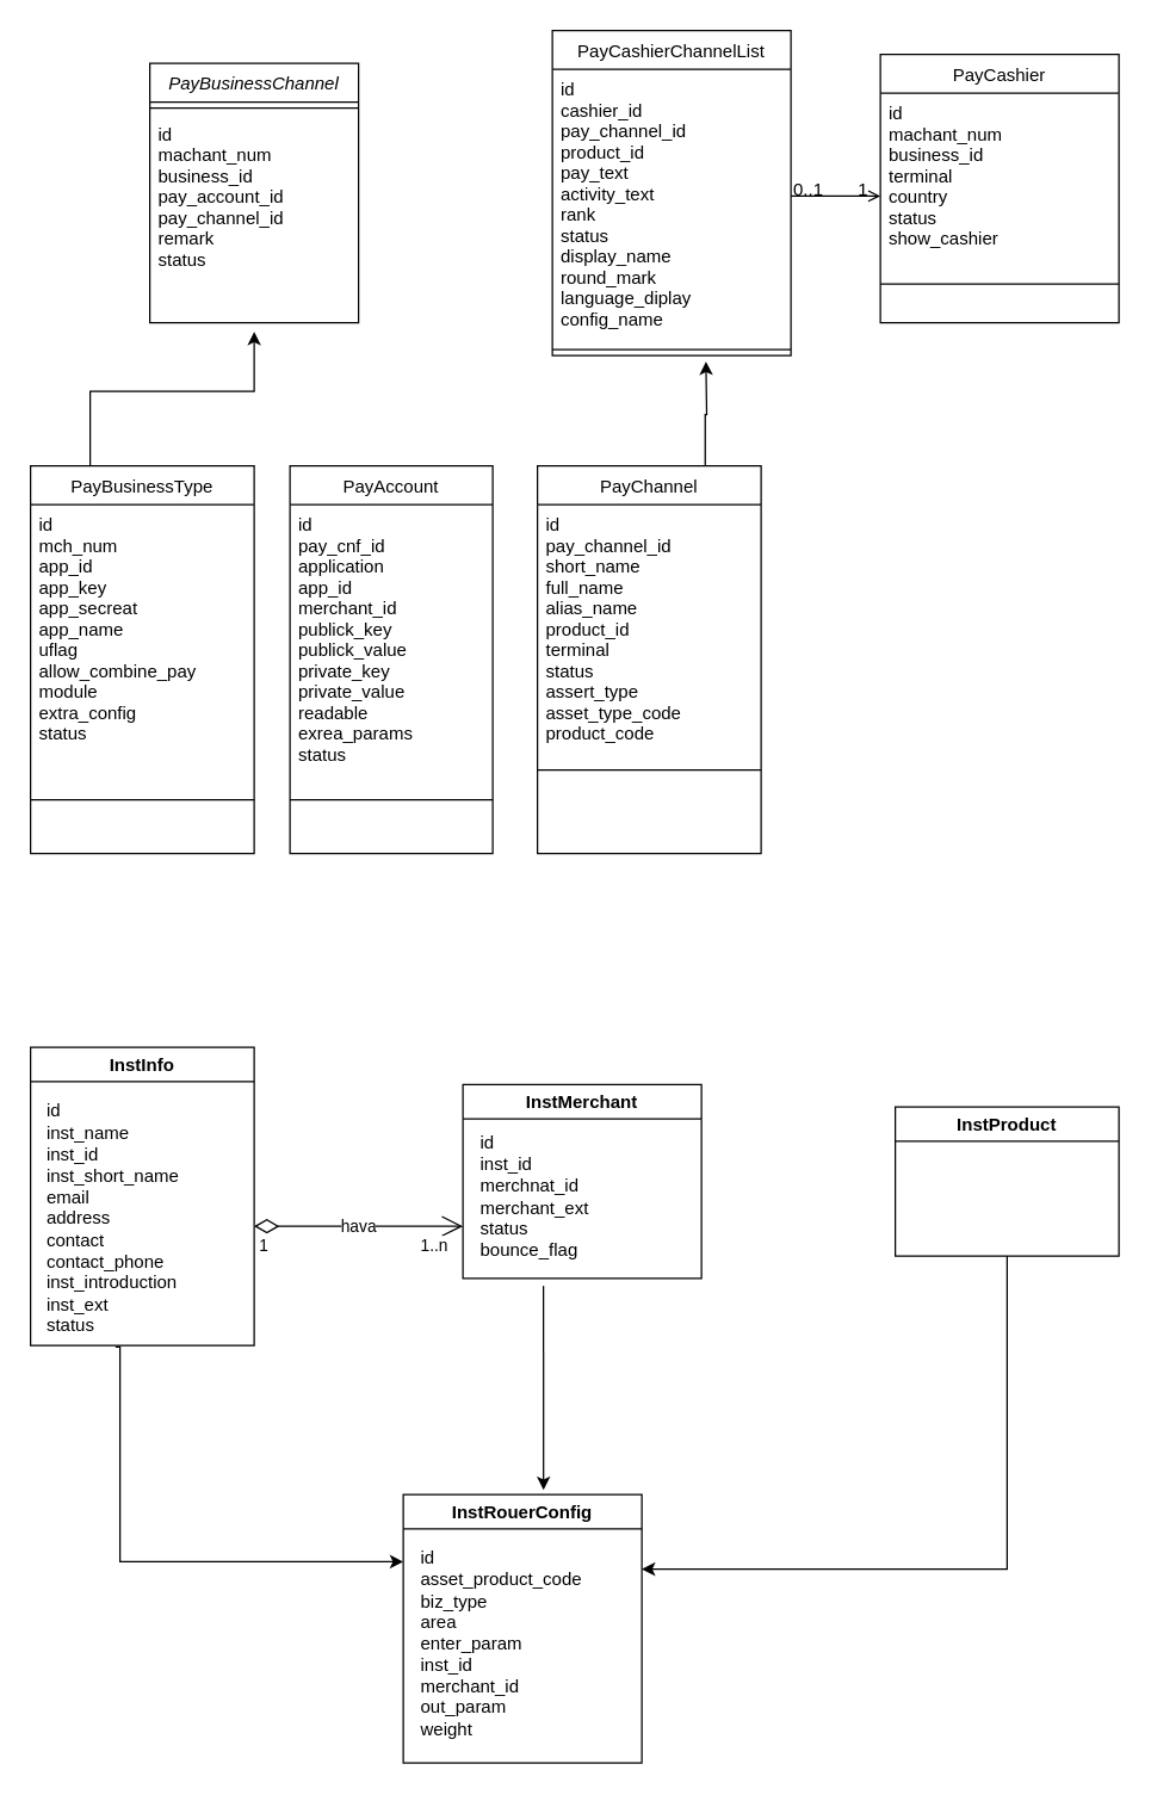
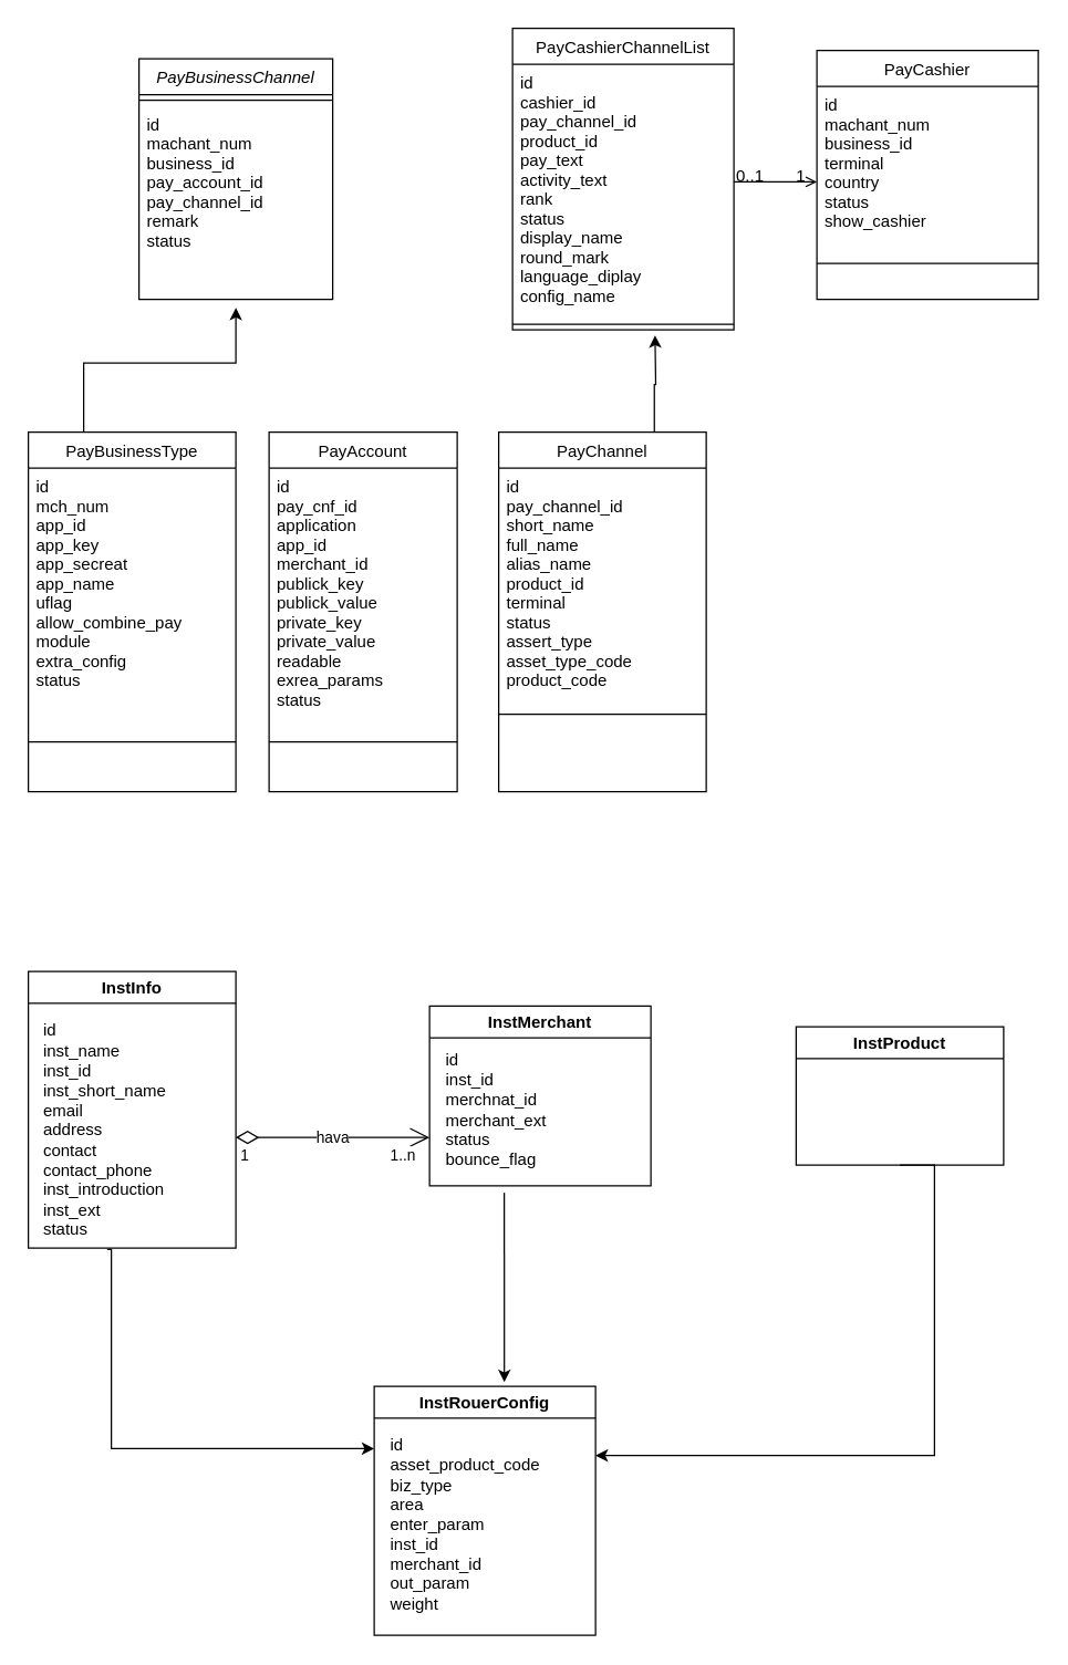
  <mxCell id="0" />
  <mxCell id="1" parent="0" />
  <mxCell id="2" value="PayBusinessChannel" style="swimlane;fontStyle=2;align=center;verticalAlign=top;childLayout=stackLayout;horizontal=1;startSize=26;horizontalStack=0;resizeParent=1;resizeLast=0;collapsible=1;marginBottom=0;rounded=0;shadow=0;strokeWidth=1;" parent="1" vertex="1"><mxGeometry x="100" y="42" width="140" height="174" as="geometry"><mxRectangle x="230" y="140" width="160" height="26" as="alternateBounds" /></mxGeometry></mxCell>
  <mxCell id="3" value="" style="line;html=1;strokeWidth=1;align=left;verticalAlign=middle;spacingTop=-1;spacingLeft=3;spacingRight=3;rotatable=0;labelPosition=right;points=[];portConstraint=eastwest;" parent="2" vertex="1"><mxGeometry y="26" width="140" height="8" as="geometry" /></mxCell>
  <mxCell id="4" value="id&#10;machant_num&#10;business_id&#10;pay_account_id&#10;pay_channel_id&#10;remark&#10;status" style="text;align=left;verticalAlign=top;spacingLeft=4;spacingRight=4;overflow=hidden;rotatable=0;points=[[0,0.5],[1,0.5]];portConstraint=eastwest;" parent="2" vertex="1"><mxGeometry y="34" width="140" height="116" as="geometry" /></mxCell>
  <mxCell id="5" style="edgeStyle=orthogonalEdgeStyle;rounded=0;orthogonalLoop=1;jettySize=auto;html=1;exitX=0.75;exitY=0;exitDx=0;exitDy=0;" edge="1" parent="1" source="6"><mxGeometry relative="1" as="geometry"><mxPoint x="473" y="242" as="targetPoint" /></mxGeometry></mxCell>
  <mxCell id="6" value="PayChannel" style="swimlane;fontStyle=0;align=center;verticalAlign=top;childLayout=stackLayout;horizontal=1;startSize=26;horizontalStack=0;resizeParent=1;resizeLast=0;collapsible=1;marginBottom=0;rounded=0;shadow=0;strokeWidth=1;" parent="1" vertex="1"><mxGeometry x="360" y="312" width="150" height="260" as="geometry"><mxRectangle x="130" y="380" width="160" height="26" as="alternateBounds" /></mxGeometry></mxCell>
  <mxCell id="7" value="id&#10;pay_channel_id&#10;short_name&#10;full_name&#10;alias_name&#10;product_id&#10;terminal&#10;status&#10;assert_type&#10;asset_type_code&#10;product_code&#10;" style="text;align=left;verticalAlign=top;spacingLeft=4;spacingRight=4;overflow=hidden;rotatable=0;points=[[0,0.5],[1,0.5]];portConstraint=eastwest;" parent="6" vertex="1"><mxGeometry y="26" width="150" height="174" as="geometry" /></mxCell>
  <mxCell id="8" value="" style="line;html=1;strokeWidth=1;align=left;verticalAlign=middle;spacingTop=-1;spacingLeft=3;spacingRight=3;rotatable=0;labelPosition=right;points=[];portConstraint=eastwest;" parent="6" vertex="1"><mxGeometry y="200" width="150" height="8" as="geometry" /></mxCell>
  <mxCell id="9" value="PayAccount" style="swimlane;fontStyle=0;align=center;verticalAlign=top;childLayout=stackLayout;horizontal=1;startSize=26;horizontalStack=0;resizeParent=1;resizeLast=0;collapsible=1;marginBottom=0;rounded=0;shadow=0;strokeWidth=1;" parent="1" vertex="1"><mxGeometry x="194" y="312" width="136" height="260" as="geometry"><mxRectangle x="340" y="380" width="170" height="26" as="alternateBounds" /></mxGeometry></mxCell>
  <mxCell id="10" value="id&#10;pay_cnf_id&#10;application&#10;app_id&#10;merchant_id&#10;publick_key&#10;publick_value&#10;private_key&#10;private_value&#10;readable&#10;exrea_params&#10;status&#10;" style="text;align=left;verticalAlign=top;spacingLeft=4;spacingRight=4;overflow=hidden;rotatable=0;points=[[0,0.5],[1,0.5]];portConstraint=eastwest;" parent="9" vertex="1"><mxGeometry y="26" width="136" height="194" as="geometry" /></mxCell>
  <mxCell id="11" value="" style="line;html=1;strokeWidth=1;align=left;verticalAlign=middle;spacingTop=-1;spacingLeft=3;spacingRight=3;rotatable=0;labelPosition=right;points=[];portConstraint=eastwest;" parent="9" vertex="1"><mxGeometry y="220" width="136" height="8" as="geometry" /></mxCell>
  <mxCell id="12" value="PayCashier" style="swimlane;fontStyle=0;align=center;verticalAlign=top;childLayout=stackLayout;horizontal=1;startSize=26;horizontalStack=0;resizeParent=1;resizeLast=0;collapsible=1;marginBottom=0;rounded=0;shadow=0;strokeWidth=1;" parent="1" vertex="1"><mxGeometry x="590" y="36" width="160" height="180" as="geometry"><mxRectangle x="550" y="140" width="160" height="26" as="alternateBounds" /></mxGeometry></mxCell>
  <mxCell id="13" value="id&#10;machant_num&#10;business_id&#10;terminal&#10;country&#10;status&#10;show_cashier&#10;" style="text;align=left;verticalAlign=top;spacingLeft=4;spacingRight=4;overflow=hidden;rotatable=0;points=[[0,0.5],[1,0.5]];portConstraint=eastwest;" parent="12" vertex="1"><mxGeometry y="26" width="160" height="124" as="geometry" /></mxCell>
  <mxCell id="14" value="" style="line;html=1;strokeWidth=1;align=left;verticalAlign=middle;spacingTop=-1;spacingLeft=3;spacingRight=3;rotatable=0;labelPosition=right;points=[];portConstraint=eastwest;" parent="12" vertex="1"><mxGeometry y="150" width="160" height="8" as="geometry" /></mxCell>
  <mxCell id="15" value="" style="endArrow=open;shadow=0;strokeWidth=1;rounded=0;endFill=1;edgeStyle=elbowEdgeStyle;elbow=vertical;" parent="1" source="23" target="12" edge="1"><mxGeometry x="0.5" y="41" relative="1" as="geometry"><mxPoint x="340" y="144" as="sourcePoint" /><mxPoint x="500" y="144" as="targetPoint" /><mxPoint x="-40" y="32" as="offset" /></mxGeometry></mxCell>
  <mxCell id="16" value="0..1" style="resizable=0;align=left;verticalAlign=bottom;labelBackgroundColor=none;fontSize=12;" parent="15" connectable="0" vertex="1"><mxGeometry x="-1" relative="1" as="geometry"><mxPoint y="4" as="offset" /></mxGeometry></mxCell>
  <mxCell id="17" value="1" style="resizable=0;align=right;verticalAlign=bottom;labelBackgroundColor=none;fontSize=12;" parent="15" connectable="0" vertex="1"><mxGeometry x="1" relative="1" as="geometry"><mxPoint x="-7" y="4" as="offset" /></mxGeometry></mxCell>
  <mxCell id="18" style="edgeStyle=orthogonalEdgeStyle;rounded=0;orthogonalLoop=1;jettySize=auto;html=1;exitX=0.25;exitY=0;exitDx=0;exitDy=0;" edge="1" parent="1" source="19"><mxGeometry relative="1" as="geometry"><mxPoint x="170" y="222" as="targetPoint" /><Array as="points"><mxPoint x="60" y="312" /><mxPoint x="60" y="262" /><mxPoint x="170" y="262" /></Array></mxGeometry></mxCell>
  <mxCell id="19" value="PayBusinessType" style="swimlane;fontStyle=0;align=center;verticalAlign=top;childLayout=stackLayout;horizontal=1;startSize=26;horizontalStack=0;resizeParent=1;resizeLast=0;collapsible=1;marginBottom=0;rounded=0;shadow=0;strokeWidth=1;" vertex="1" parent="1"><mxGeometry x="20" y="312" width="150" height="260" as="geometry"><mxRectangle x="340" y="380" width="170" height="26" as="alternateBounds" /></mxGeometry></mxCell>
  <mxCell id="20" value="id&#10;mch_num&#10;app_id&#10;app_key&#10;app_secreat&#10;app_name&#10;uflag&#10;allow_combine_pay&#10;module&#10;extra_config&#10;status&#10;&#10;" style="text;align=left;verticalAlign=top;spacingLeft=4;spacingRight=4;overflow=hidden;rotatable=0;points=[[0,0.5],[1,0.5]];portConstraint=eastwest;" vertex="1" parent="19"><mxGeometry y="26" width="150" height="194" as="geometry" /></mxCell>
  <mxCell id="21" value="" style="line;html=1;strokeWidth=1;align=left;verticalAlign=middle;spacingTop=-1;spacingLeft=3;spacingRight=3;rotatable=0;labelPosition=right;points=[];portConstraint=eastwest;" vertex="1" parent="19"><mxGeometry y="220" width="150" height="8" as="geometry" /></mxCell>
  <mxCell id="22" value="PayCashierChannelList" style="swimlane;fontStyle=0;align=center;verticalAlign=top;childLayout=stackLayout;horizontal=1;startSize=26;horizontalStack=0;resizeParent=1;resizeLast=0;collapsible=1;marginBottom=0;rounded=0;shadow=0;strokeWidth=1;" vertex="1" parent="1"><mxGeometry x="370" y="20" width="160" height="218" as="geometry"><mxRectangle x="550" y="140" width="160" height="26" as="alternateBounds" /></mxGeometry></mxCell>
  <mxCell id="23" value="id&#10;cashier_id&#10;pay_channel_id&#10;product_id&#10;pay_text&#10;activity_text&#10;rank&#10;status&#10;display_name&#10;round_mark&#10;language_diplay&#10;config_name&#10;" style="text;align=left;verticalAlign=top;spacingLeft=4;spacingRight=4;overflow=hidden;rotatable=0;points=[[0,0.5],[1,0.5]];portConstraint=eastwest;" vertex="1" parent="22"><mxGeometry y="26" width="160" height="184" as="geometry" /></mxCell>
  <mxCell id="24" value="" style="line;html=1;strokeWidth=1;align=left;verticalAlign=middle;spacingTop=-1;spacingLeft=3;spacingRight=3;rotatable=0;labelPosition=right;points=[];portConstraint=eastwest;" vertex="1" parent="22"><mxGeometry y="210" width="160" height="8" as="geometry" /></mxCell>
  <mxCell id="25" value="InstInfo" style="swimlane;" vertex="1" parent="1"><mxGeometry x="20" y="702" width="150" height="200" as="geometry" /></mxCell>
  <mxCell id="26" value="&lt;div style=&quot;text-align: left;&quot;&gt;&lt;span style=&quot;background-color: initial;&quot;&gt;id&lt;/span&gt;&lt;/div&gt;&lt;div style=&quot;text-align: left;&quot;&gt;&lt;span style=&quot;background-color: initial;&quot;&gt;inst_name&lt;/span&gt;&lt;/div&gt;&lt;div style=&quot;text-align: left;&quot;&gt;&lt;span style=&quot;background-color: initial;&quot;&gt;inst_id&lt;/span&gt;&lt;/div&gt;&lt;div style=&quot;text-align: left;&quot;&gt;&lt;span style=&quot;background-color: initial;&quot;&gt;inst_short_name&lt;/span&gt;&lt;/div&gt;&lt;div style=&quot;text-align: left;&quot;&gt;&lt;span style=&quot;background-color: initial;&quot;&gt;email&lt;/span&gt;&lt;/div&gt;&lt;div style=&quot;text-align: left;&quot;&gt;&lt;span style=&quot;background-color: initial;&quot;&gt;address&lt;/span&gt;&lt;/div&gt;&lt;div style=&quot;text-align: left;&quot;&gt;&lt;span style=&quot;background-color: initial;&quot;&gt;contact&lt;br&gt;contact_phone&lt;/span&gt;&lt;/div&gt;&lt;div style=&quot;text-align: left;&quot;&gt;inst_introduction&lt;/div&gt;&lt;div style=&quot;text-align: left;&quot;&gt;inst_ext&lt;/div&gt;&lt;div style=&quot;text-align: left;&quot;&gt;status&lt;/div&gt;" style="text;html=1;align=center;verticalAlign=middle;resizable=0;points=[];autosize=1;strokeColor=none;fillColor=none;" vertex="1" parent="25"><mxGeometry y="30" width="110" height="170" as="geometry" /></mxCell>
  <mxCell id="27" value="InstMerchant" style="swimlane;" vertex="1" parent="1"><mxGeometry x="310" y="727" width="160" height="130" as="geometry" /></mxCell>
  <mxCell id="28" value="id&lt;br&gt;inst_id&lt;br&gt;merchnat_id&lt;br&gt;merchant_ext&lt;br&gt;status&lt;br&gt;bounce_flag" style="text;html=1;strokeColor=none;fillColor=none;align=left;verticalAlign=middle;whiteSpace=wrap;rounded=0;" vertex="1" parent="27"><mxGeometry x="10" y="30" width="120" height="90" as="geometry" /></mxCell>
- <mxCell id="29" value="InstProduct" style="swimlane;" vertex="1" parent="1"><mxGeometry x="600" y="742" width="150" height="100" as="geometry" /></mxCell>
+ <mxCell id="29" value="InstProduct" style="swimlane;" vertex="1" parent="1"><mxGeometry x="575" y="742" width="150" height="100" as="geometry" /></mxCell>
  <mxCell id="30" value="InstRouerConfig" style="swimlane;" vertex="1" parent="1"><mxGeometry x="270" y="1002" width="160" height="180" as="geometry" /></mxCell>
  <mxCell id="31" value="id&lt;br&gt;asset_product_code&lt;br&gt;biz_type&lt;br&gt;area&lt;br&gt;enter_param&lt;br&gt;inst_id&lt;br&gt;merchant_id&lt;br&gt;out_param&lt;br&gt;weight" style="text;html=1;align=left;verticalAlign=middle;resizable=0;points=[];autosize=1;strokeColor=none;fillColor=none;" vertex="1" parent="30"><mxGeometry x="10" y="30" width="130" height="140" as="geometry" /></mxCell>
  <mxCell id="32" value="hava" style="endArrow=open;html=1;endSize=12;startArrow=diamondThin;startSize=14;startFill=0;edgeStyle=orthogonalEdgeStyle;rounded=0;" edge="1" parent="1"><mxGeometry relative="1" as="geometry"><mxPoint x="170" y="822" as="sourcePoint" /><mxPoint x="310" y="822" as="targetPoint" /></mxGeometry></mxCell>
  <mxCell id="33" value="1..n" style="edgeLabel;resizable=0;html=1;align=left;verticalAlign=top;rotation=0;" connectable="0" vertex="1" parent="32"><mxGeometry x="-1" relative="1" as="geometry"><mxPoint x="110" as="offset" /></mxGeometry></mxCell>
  <mxCell id="34" value="1" style="edgeLabel;resizable=0;html=1;align=right;verticalAlign=top;" connectable="0" vertex="1" parent="32"><mxGeometry x="1" relative="1" as="geometry"><mxPoint x="-130" as="offset" /></mxGeometry></mxCell>
  <mxCell id="35" value="" style="edgeStyle=elbowEdgeStyle;elbow=horizontal;endArrow=classic;html=1;rounded=0;exitX=0.518;exitY=1.006;exitDx=0;exitDy=0;exitPerimeter=0;entryX=0;entryY=0.25;entryDx=0;entryDy=0;" edge="1" parent="1" source="26" target="30"><mxGeometry width="50" height="50" relative="1" as="geometry"><mxPoint x="160" y="952" as="sourcePoint" /><mxPoint x="210" y="902" as="targetPoint" /><Array as="points"><mxPoint x="80" y="992" /></Array></mxGeometry></mxCell>
  <mxCell id="36" value="" style="edgeStyle=segmentEdgeStyle;endArrow=classic;html=1;rounded=0;entryX=0.588;entryY=-0.017;entryDx=0;entryDy=0;entryPerimeter=0;" edge="1" parent="1" target="30"><mxGeometry width="50" height="50" relative="1" as="geometry"><mxPoint x="364" y="862" as="sourcePoint" /><mxPoint x="410" y="852" as="targetPoint" /></mxGeometry></mxCell>
  <mxCell id="37" value="" style="edgeStyle=segmentEdgeStyle;endArrow=classic;html=1;rounded=0;exitX=0.5;exitY=1;exitDx=0;exitDy=0;" edge="1" parent="1" source="29"><mxGeometry width="50" height="50" relative="1" as="geometry"><mxPoint x="360" y="902" as="sourcePoint" /><mxPoint x="430" y="1052" as="targetPoint" /><Array as="points"><mxPoint x="675" y="1052" /></Array></mxGeometry></mxCell>
